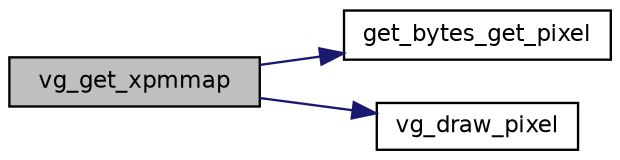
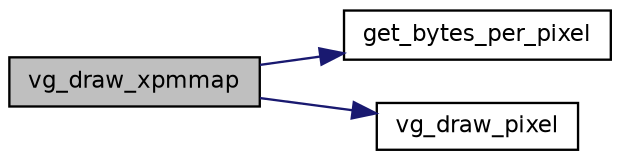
  digraph {
    rankdir=LR
    node [color=black fillcolor=white fontname=Helvetica fontsize=10 shape=record style=filled]
    edge [color=midnightblue fontname=Helvetica fontsize=10 labelfontname=Helvetica labelfontsize=10 style=solid]
-   n1 [fillcolor=grey75 fontcolor=black height=0.2 label=vg_get_xpmmap width=0.4]
-   n2 [height=0.2 label=get_bytes_get_pixel width=0.4]
+   n1 [fillcolor=grey75 fontcolor=black height=0.2 label=vg_draw_xpmmap width=0.4]
+   n2 [height=0.2 label=get_bytes_per_pixel width=0.4]
    n3 [height=0.2 label=vg_draw_pixel width=0.4]
    n1 -> n2
    n1 -> n3
  }
